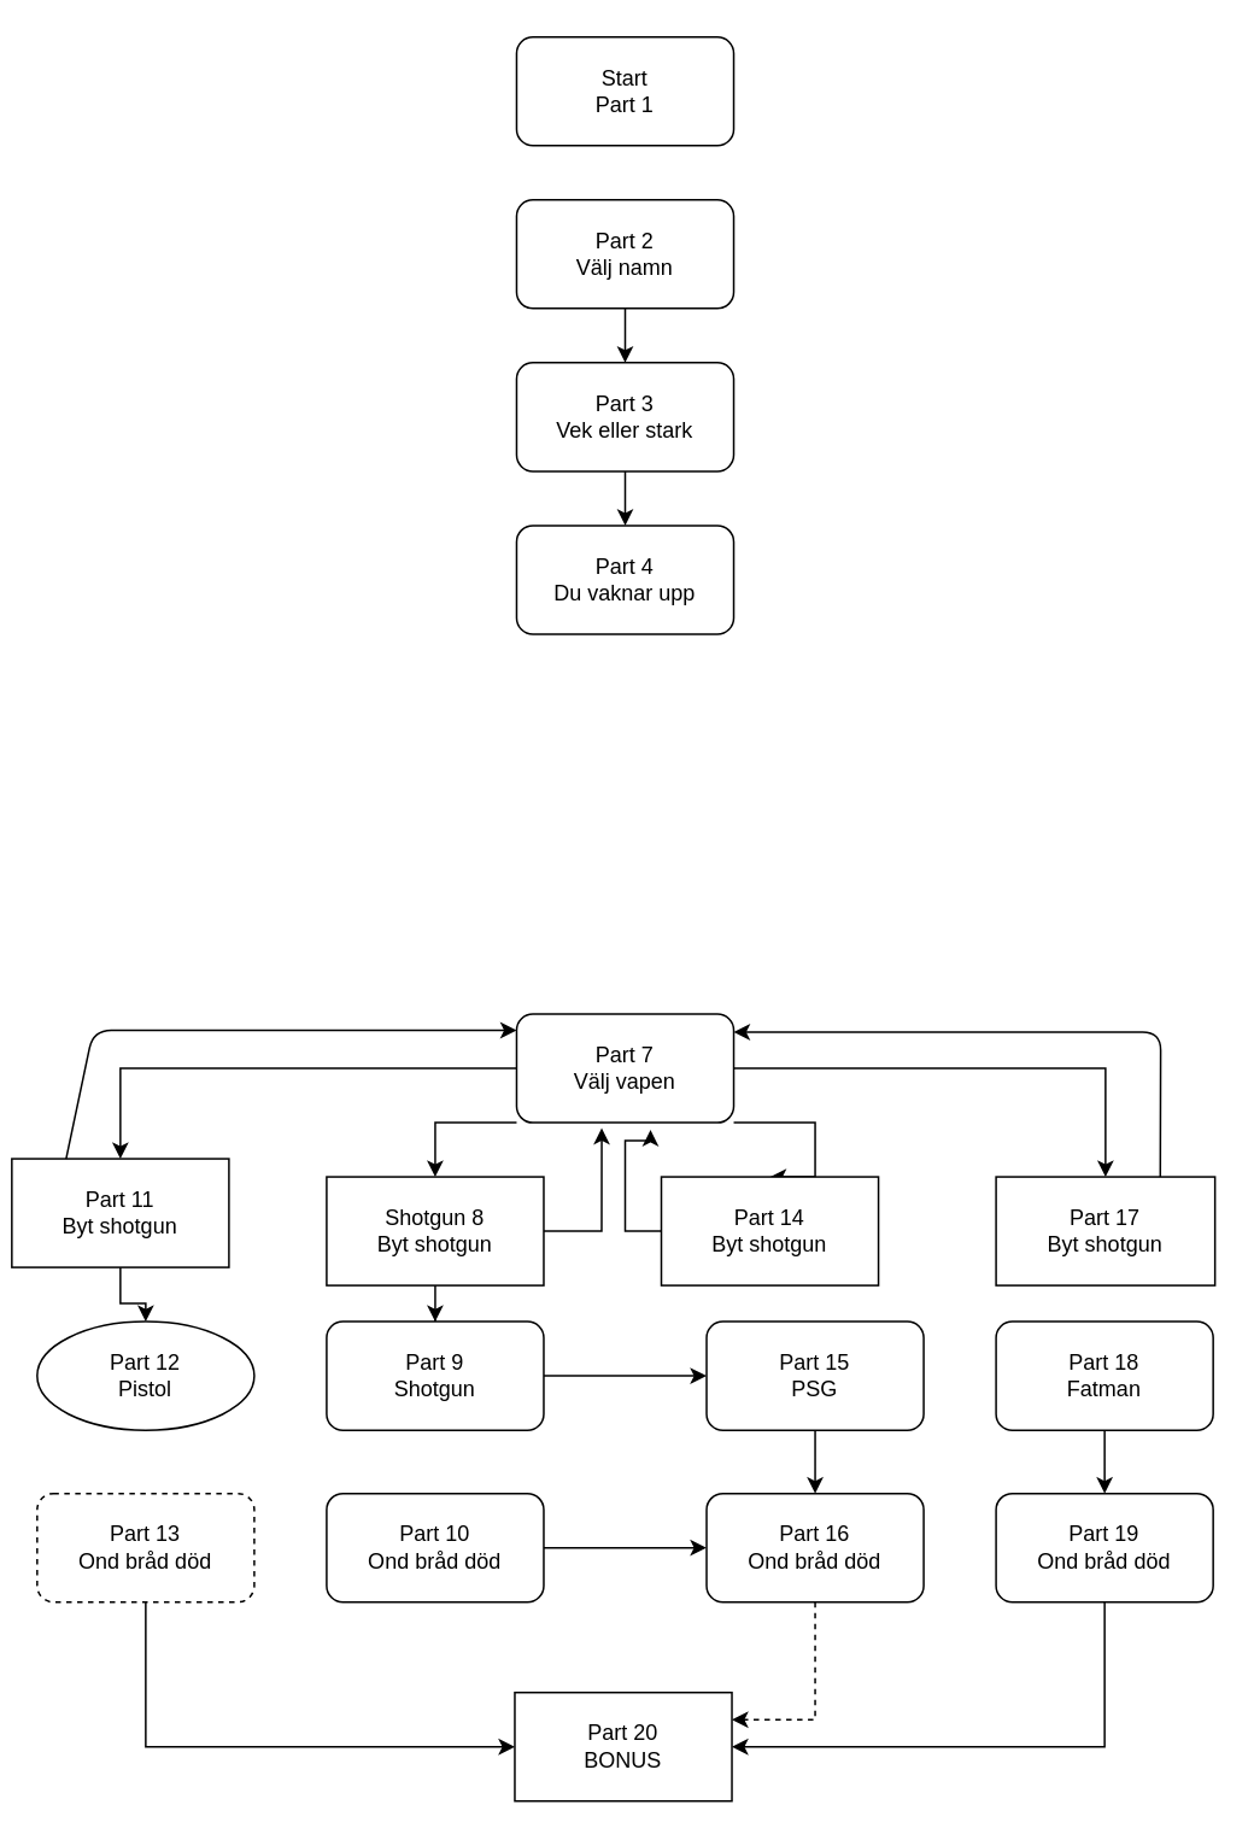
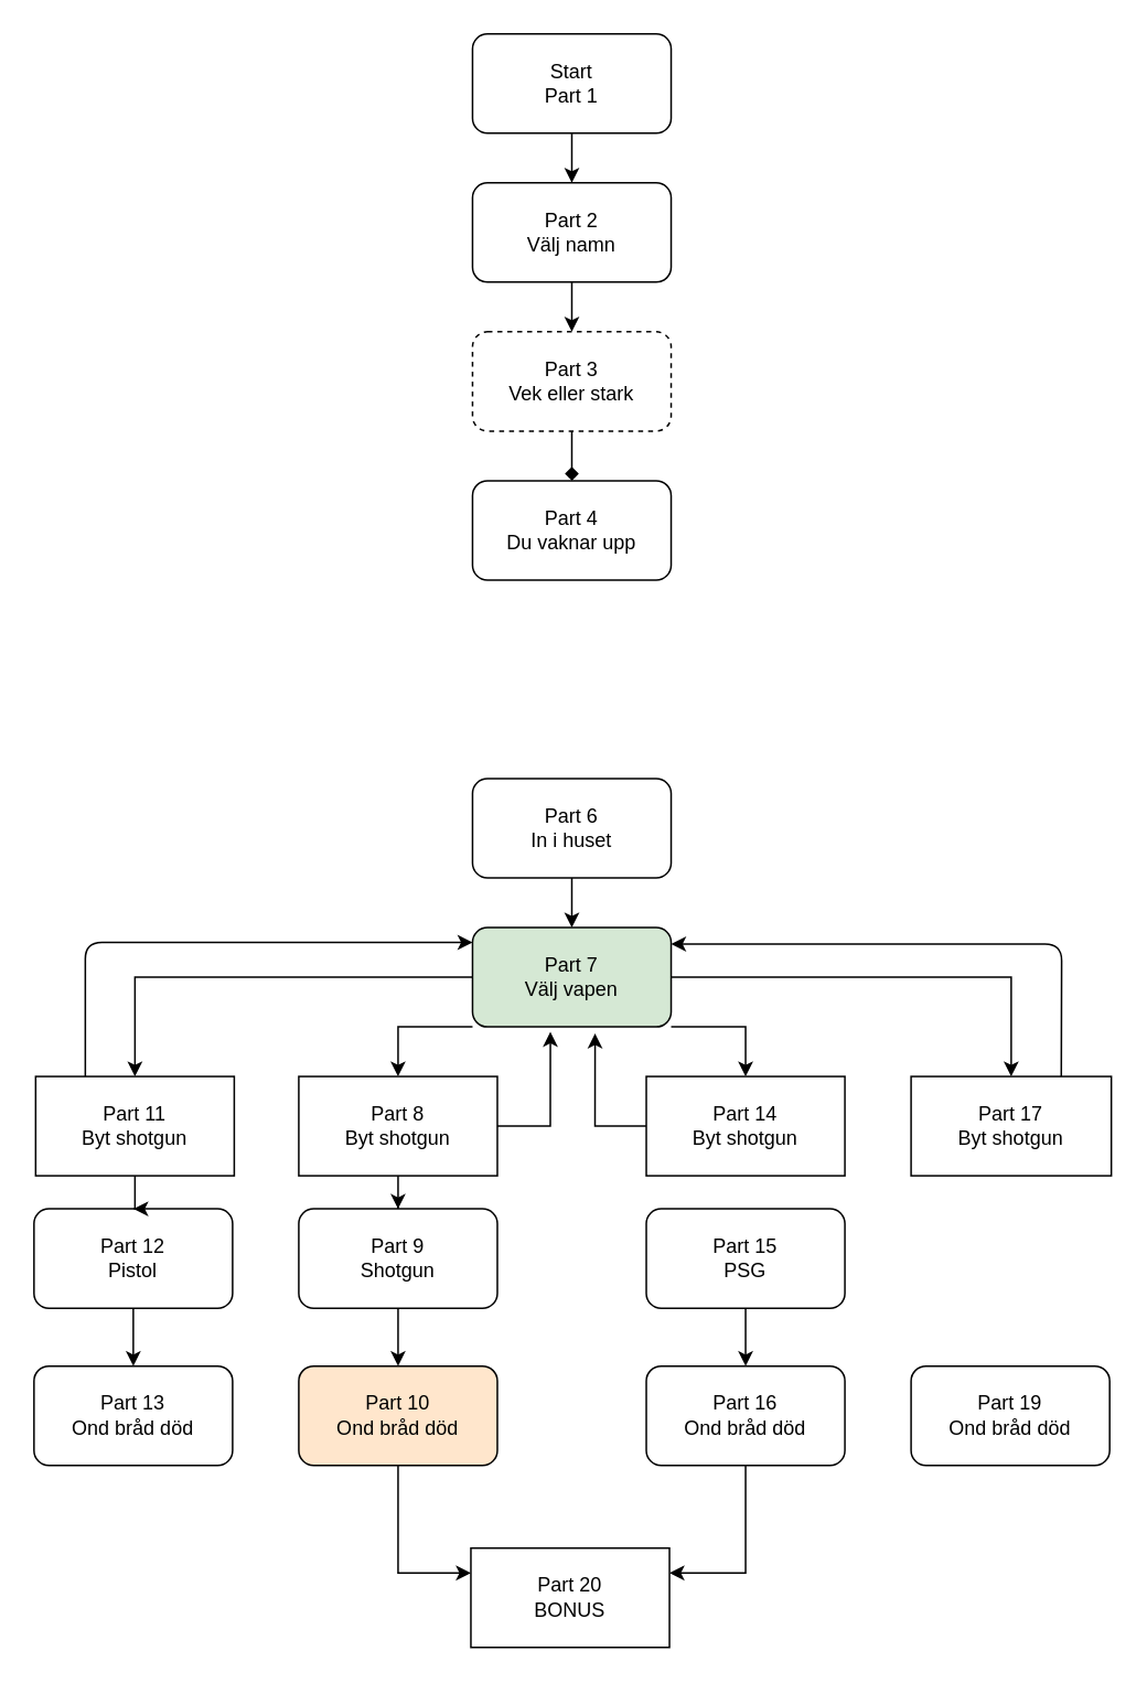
  <mxCell id="0" />
  <mxCell id="1" parent="0" />
+ <mxCell id="2" value="" style="edgeStyle=orthogonalEdgeStyle;rounded=0;orthogonalLoop=1;jettySize=auto;html=1;" parent="1" source="3" target="5" edge="1"><mxGeometry relative="1" as="geometry" /></mxCell>
  <mxCell id="3" value="Start&lt;br&gt;Part 1" style="rounded=1;whiteSpace=wrap;html=1;" parent="1" vertex="1"><mxGeometry x="285" y="20" width="120" height="60" as="geometry" /></mxCell>
  <mxCell id="4" value="" style="edgeStyle=orthogonalEdgeStyle;rounded=0;orthogonalLoop=1;jettySize=auto;html=1;" parent="1" source="5" target="7" edge="1"><mxGeometry relative="1" as="geometry" /></mxCell>
  <mxCell id="5" value="Part 2&lt;br&gt;Välj namn" style="whiteSpace=wrap;html=1;rounded=1;" parent="1" vertex="1"><mxGeometry x="285" y="110" width="120" height="60" as="geometry" /></mxCell>
- <mxCell id="6" value="" style="edgeStyle=orthogonalEdgeStyle;rounded=0;orthogonalLoop=1;jettySize=auto;html=1;" parent="1" source="7" target="8" edge="1"><mxGeometry relative="1" as="geometry" /></mxCell>
- <mxCell id="7" value="Part 3&lt;br&gt;Vek eller stark" style="whiteSpace=wrap;html=1;rounded=1;" parent="1" vertex="1"><mxGeometry x="285" y="200" width="120" height="60" as="geometry" /></mxCell>
+ <mxCell id="6" value="" style="edgeStyle=orthogonalEdgeStyle;rounded=0;orthogonalLoop=1;jettySize=auto;html=1;endArrow=diamond;" parent="1" source="7" target="8" edge="1"><mxGeometry relative="1" as="geometry" /></mxCell>
+ <mxCell id="7" value="Part 3&lt;br&gt;Vek eller stark" style="whiteSpace=wrap;html=1;rounded=1;dashed=1;" parent="1" vertex="1"><mxGeometry x="285" y="200" width="120" height="60" as="geometry" /></mxCell>
  <mxCell id="8" value="Part 4&lt;br&gt;Du vaknar upp" style="whiteSpace=wrap;html=1;rounded=1;" parent="1" vertex="1"><mxGeometry x="285" y="290" width="120" height="60" as="geometry" /></mxCell>
  <mxCell id="9" style="edgeStyle=orthogonalEdgeStyle;rounded=0;orthogonalLoop=1;jettySize=auto;html=1;entryX=0.5;entryY=0;entryDx=0;entryDy=0;" edge="1" parent="1" source="13" target="37"><mxGeometry relative="1" as="geometry" /></mxCell>
  <mxCell id="10" style="edgeStyle=orthogonalEdgeStyle;rounded=0;orthogonalLoop=1;jettySize=auto;html=1;exitX=0;exitY=1;exitDx=0;exitDy=0;entryX=0.5;entryY=0;entryDx=0;entryDy=0;" edge="1" parent="1" source="13" target="35"><mxGeometry relative="1" as="geometry"><Array as="points"><mxPoint x="240" y="620" /></Array></mxGeometry></mxCell>
  <mxCell id="11" style="edgeStyle=orthogonalEdgeStyle;rounded=0;orthogonalLoop=1;jettySize=auto;html=1;exitX=1;exitY=1;exitDx=0;exitDy=0;entryX=0.5;entryY=0;entryDx=0;entryDy=0;" edge="1" parent="1" source="13" target="39"><mxGeometry relative="1" as="geometry"><Array as="points"><mxPoint x="450" y="620" /></Array></mxGeometry></mxCell>
  <mxCell id="12" style="edgeStyle=orthogonalEdgeStyle;rounded=0;orthogonalLoop=1;jettySize=auto;html=1;entryX=0.5;entryY=0;entryDx=0;entryDy=0;" edge="1" parent="1" source="13" target="40"><mxGeometry relative="1" as="geometry" /></mxCell>
- <mxCell id="13" value="Part 7&lt;br&gt;Välj vapen" style="whiteSpace=wrap;html=1;rounded=1;" parent="1" vertex="1"><mxGeometry x="285" y="560" width="120" height="60" as="geometry" /></mxCell>
- <mxCell id="15" value="Part 12&lt;br&gt;Pistol" style="ellipse;whiteSpace=wrap;html=1;" parent="1" vertex="1"><mxGeometry x="20" y="730" width="120" height="60" as="geometry" /></mxCell>
- <mxCell id="16" value="" style="edgeStyle=orthogonalEdgeStyle;rounded=0;orthogonalLoop=1;jettySize=auto;html=1;" parent="1" source="17" target="19" edge="1"><mxGeometry relative="1" as="geometry" /></mxCell>
+ <mxCell id="13" value="Part 7&lt;br&gt;Välj vapen" style="whiteSpace=wrap;html=1;rounded=1;fillColor=#d5e8d4;" parent="1" vertex="1"><mxGeometry x="285" y="560" width="120" height="60" as="geometry" /></mxCell>
+ <mxCell id="14" value="" style="edgeStyle=orthogonalEdgeStyle;rounded=0;orthogonalLoop=1;jettySize=auto;html=1;" parent="1" source="15" target="23" edge="1"><mxGeometry relative="1" as="geometry" /></mxCell>
+ <mxCell id="15" value="Part 12&lt;br&gt;Pistol" style="whiteSpace=wrap;html=1;rounded=1;" parent="1" vertex="1"><mxGeometry x="20" y="730" width="120" height="60" as="geometry" /></mxCell>
+ <mxCell id="16" value="" style="edgeStyle=orthogonalEdgeStyle;rounded=0;orthogonalLoop=1;jettySize=auto;html=1;" parent="1" source="17" target="25" edge="1"><mxGeometry relative="1" as="geometry" /></mxCell>
  <mxCell id="17" value="Part 9&lt;br&gt;Shotgun" style="whiteSpace=wrap;html=1;rounded=1;" parent="1" vertex="1"><mxGeometry x="180" y="730" width="120" height="60" as="geometry" /></mxCell>
  <mxCell id="18" value="" style="edgeStyle=orthogonalEdgeStyle;rounded=0;orthogonalLoop=1;jettySize=auto;html=1;" parent="1" source="19" target="27" edge="1"><mxGeometry relative="1" as="geometry" /></mxCell>
  <mxCell id="19" value="Part 15&lt;br&gt;PSG" style="whiteSpace=wrap;html=1;rounded=1;" parent="1" vertex="1"><mxGeometry x="390" y="730" width="120" height="60" as="geometry" /></mxCell>
- <mxCell id="20" value="" style="edgeStyle=orthogonalEdgeStyle;rounded=0;orthogonalLoop=1;jettySize=auto;html=1;" parent="1" source="21" target="29" edge="1"><mxGeometry relative="1" as="geometry" /></mxCell>
- <mxCell id="21" value="Part 18&lt;br&gt;Fatman" style="whiteSpace=wrap;html=1;rounded=1;" parent="1" vertex="1"><mxGeometry x="550" y="730" width="120" height="60" as="geometry" /></mxCell>
- <mxCell id="22" style="edgeStyle=orthogonalEdgeStyle;rounded=0;orthogonalLoop=1;jettySize=auto;html=1;entryX=0;entryY=0.5;entryDx=0;entryDy=0;" parent="1" source="23" target="30" edge="1"><mxGeometry relative="1" as="geometry"><Array as="points"><mxPoint x="80" y="965" /></Array></mxGeometry></mxCell>
- <mxCell id="23" value="Part 13&lt;br&gt;Ond bråd död" style="whiteSpace=wrap;html=1;rounded=1;dashed=1;" parent="1" vertex="1"><mxGeometry x="20" y="825" width="120" height="60" as="geometry" /></mxCell>
- <mxCell id="24" style="edgeStyle=orthogonalEdgeStyle;rounded=0;orthogonalLoop=1;jettySize=auto;html=1;" parent="1" source="25" target="27" edge="1"><mxGeometry relative="1" as="geometry" /></mxCell>
- <mxCell id="25" value="Part 10&lt;br&gt;Ond bråd död" style="whiteSpace=wrap;html=1;rounded=1;" parent="1" vertex="1"><mxGeometry x="180" y="825" width="120" height="60" as="geometry" /></mxCell>
- <mxCell id="26" style="edgeStyle=orthogonalEdgeStyle;rounded=0;orthogonalLoop=1;jettySize=auto;html=1;entryX=1;entryY=0.25;entryDx=0;entryDy=0;dashed=1;" parent="1" source="27" target="30" edge="1"><mxGeometry relative="1" as="geometry" /></mxCell>
+ <mxCell id="23" value="Part 13&lt;br&gt;Ond bråd död" style="whiteSpace=wrap;html=1;rounded=1;" parent="1" vertex="1"><mxGeometry x="20" y="825" width="120" height="60" as="geometry" /></mxCell>
+ <mxCell id="24" style="edgeStyle=orthogonalEdgeStyle;rounded=0;orthogonalLoop=1;jettySize=auto;html=1;entryX=0;entryY=0.25;entryDx=0;entryDy=0;" parent="1" source="25" target="30" edge="1"><mxGeometry relative="1" as="geometry" /></mxCell>
+ <mxCell id="25" value="Part 10&lt;br&gt;Ond bråd död" style="whiteSpace=wrap;html=1;rounded=1;fillColor=#ffe6cc;" parent="1" vertex="1"><mxGeometry x="180" y="825" width="120" height="60" as="geometry" /></mxCell>
+ <mxCell id="26" style="edgeStyle=orthogonalEdgeStyle;rounded=0;orthogonalLoop=1;jettySize=auto;html=1;entryX=1;entryY=0.25;entryDx=0;entryDy=0;" parent="1" source="27" target="30" edge="1"><mxGeometry relative="1" as="geometry" /></mxCell>
  <mxCell id="27" value="Part 16&lt;br&gt;Ond bråd död" style="whiteSpace=wrap;html=1;rounded=1;" parent="1" vertex="1"><mxGeometry x="390" y="825" width="120" height="60" as="geometry" /></mxCell>
- <mxCell id="28" style="edgeStyle=orthogonalEdgeStyle;rounded=0;orthogonalLoop=1;jettySize=auto;html=1;entryX=1;entryY=0.5;entryDx=0;entryDy=0;" parent="1" source="29" target="30" edge="1"><mxGeometry relative="1" as="geometry"><Array as="points"><mxPoint x="610" y="965" /></Array></mxGeometry></mxCell>
  <mxCell id="29" value="Part 19&lt;br&gt;Ond bråd död" style="whiteSpace=wrap;html=1;rounded=1;" parent="1" vertex="1"><mxGeometry x="550" y="825" width="120" height="60" as="geometry" /></mxCell>
  <mxCell id="30" value="Part 20&lt;br&gt;BONUS" style="rounded=0;whiteSpace=wrap;html=1;" parent="1" vertex="1"><mxGeometry x="284" y="935" width="120" height="60" as="geometry" /></mxCell>
+ <mxCell id="31" value="" style="edgeStyle=orthogonalEdgeStyle;rounded=0;orthogonalLoop=1;jettySize=auto;html=1;" edge="1" parent="1" source="32" target="13"><mxGeometry relative="1" as="geometry" /></mxCell>
+ <mxCell id="32" value="Part 6&lt;br&gt;In i huset" style="rounded=1;whiteSpace=wrap;html=1;" vertex="1" parent="1"><mxGeometry x="285" y="470" width="120" height="60" as="geometry" /></mxCell>
  <mxCell id="33" style="edgeStyle=orthogonalEdgeStyle;rounded=0;orthogonalLoop=1;jettySize=auto;html=1;entryX=0.5;entryY=0;entryDx=0;entryDy=0;" edge="1" parent="1" source="35" target="17"><mxGeometry relative="1" as="geometry" /></mxCell>
  <mxCell id="34" style="edgeStyle=orthogonalEdgeStyle;rounded=0;orthogonalLoop=1;jettySize=auto;html=1;entryX=0.392;entryY=1.05;entryDx=0;entryDy=0;entryPerimeter=0;" edge="1" parent="1" source="35" target="13"><mxGeometry relative="1" as="geometry"><Array as="points"><mxPoint x="332" y="680" /></Array></mxGeometry></mxCell>
- <mxCell id="35" value="Shotgun 8&lt;br&gt;Byt shotgun" style="rounded=0;whiteSpace=wrap;html=1;" vertex="1" parent="1"><mxGeometry x="180" y="650" width="120" height="60" as="geometry" /></mxCell>
+ <mxCell id="35" value="Part 8&lt;br&gt;Byt shotgun" style="rounded=0;whiteSpace=wrap;html=1;" vertex="1" parent="1"><mxGeometry x="180" y="650" width="120" height="60" as="geometry" /></mxCell>
  <mxCell id="36" style="edgeStyle=orthogonalEdgeStyle;rounded=0;orthogonalLoop=1;jettySize=auto;html=1;entryX=0.5;entryY=0;entryDx=0;entryDy=0;" edge="1" parent="1" source="37" target="15"><mxGeometry relative="1" as="geometry" /></mxCell>
- <mxCell id="37" value="Part 11&lt;br&gt;Byt shotgun" style="rounded=0;whiteSpace=wrap;html=1;" vertex="1" parent="1"><mxGeometry x="6" y="640" width="120" height="60" as="geometry" /></mxCell>
+ <mxCell id="37" value="Part 11&lt;br&gt;Byt shotgun" style="rounded=0;whiteSpace=wrap;html=1;" vertex="1" parent="1"><mxGeometry x="21" y="650" width="120" height="60" as="geometry" /></mxCell>
  <mxCell id="38" style="edgeStyle=orthogonalEdgeStyle;rounded=0;orthogonalLoop=1;jettySize=auto;html=1;exitX=0;exitY=0.5;exitDx=0;exitDy=0;entryX=0.617;entryY=1.067;entryDx=0;entryDy=0;entryPerimeter=0;" edge="1" parent="1" source="39" target="13"><mxGeometry relative="1" as="geometry" /></mxCell>
- <mxCell id="39" value="Part 14&lt;br&gt;Byt shotgun" style="rounded=0;whiteSpace=wrap;html=1;" vertex="1" parent="1"><mxGeometry x="365" y="650" width="120" height="60" as="geometry" /></mxCell>
+ <mxCell id="39" value="Part 14&lt;br&gt;Byt shotgun" style="rounded=0;whiteSpace=wrap;html=1;" vertex="1" parent="1"><mxGeometry x="390" y="650" width="120" height="60" as="geometry" /></mxCell>
  <mxCell id="40" value="Part 17&lt;br&gt;Byt shotgun" style="rounded=0;whiteSpace=wrap;html=1;" vertex="1" parent="1"><mxGeometry x="550" y="650" width="121" height="60" as="geometry" /></mxCell>
  <mxCell id="41" value="" style="endArrow=classic;html=1;exitX=0.75;exitY=0;exitDx=0;exitDy=0;" edge="1" parent="1" source="40"><mxGeometry width="50" height="50" relative="1" as="geometry"><mxPoint x="405" y="660" as="sourcePoint" /><mxPoint x="405" y="570" as="targetPoint" /><Array as="points"><mxPoint x="641" y="570" /></Array></mxGeometry></mxCell>
  <mxCell id="42" value="" style="endArrow=classic;html=1;exitX=0.25;exitY=0;exitDx=0;exitDy=0;entryX=0;entryY=0.15;entryDx=0;entryDy=0;entryPerimeter=0;" edge="1" parent="1" source="37" target="13"><mxGeometry width="50" height="50" relative="1" as="geometry"><mxPoint x="21" y="650" as="sourcePoint" /><mxPoint x="71" y="600" as="targetPoint" /><Array as="points"><mxPoint x="51" y="569" /></Array></mxGeometry></mxCell>
